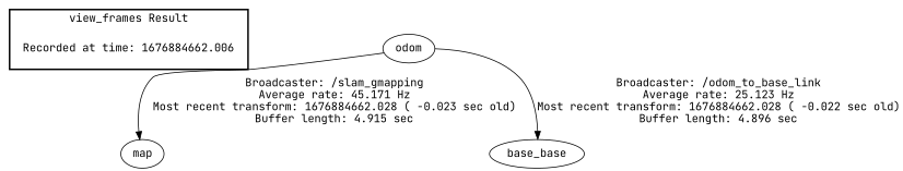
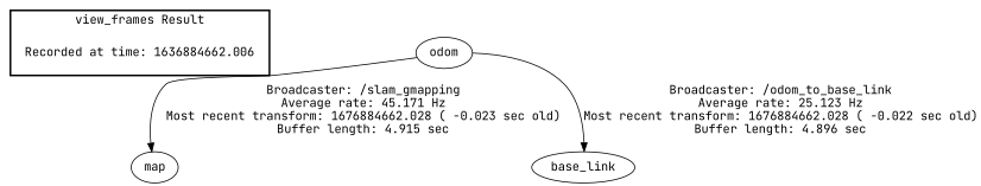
  digraph {
    fontname="JetBrains Mono"
    node [fontname="JetBrains Mono"]
    edge [fontname="JetBrains Mono"]
-   "Recorded at time: 1676884662.006" [shape=plaintext]
+   "Recorded at time: 1676884662.006" [shape=plaintext label="Recorded at time: 1636884662.006"]
    map
    odom
-   base_link [label=base_base]
+   base_link
    subgraph cluster_1 {
      color=black
      label="view_frames Result"
      style=bold
      "Recorded at time: 1676884662.006"
    }
    "Recorded at time: 1676884662.006" -> map [style=invis]
    odom -> map [label="Broadcaster: /slam_gmapping\nAverage rate: 45.171 Hz\nMost recent transform: 1676884662.028 ( -0.023 sec old)\nBuffer length: 4.915 sec\n"]
    odom -> base_link [label="Broadcaster: /odom_to_base_link\nAverage rate: 25.123 Hz\nMost recent transform: 1676884662.028 ( -0.022 sec old)\nBuffer length: 4.896 sec\n"]
  }
